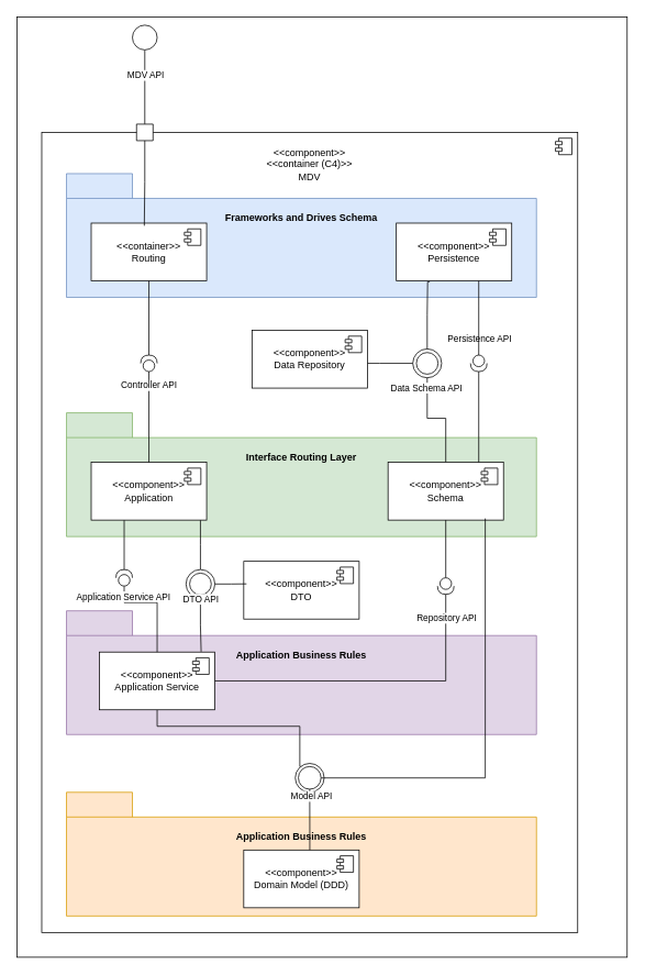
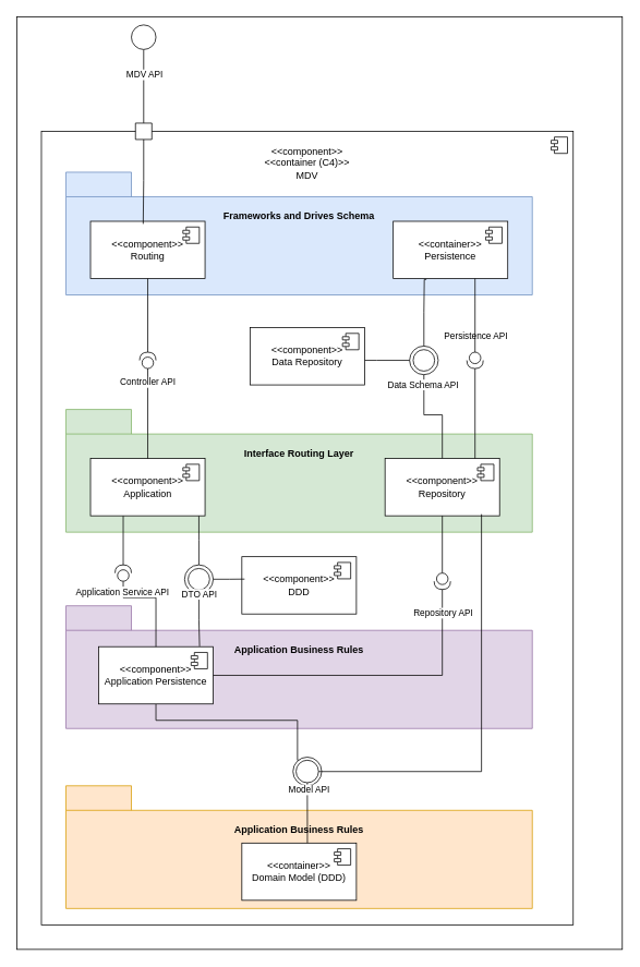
  <mxCell id="0" />
  <mxCell id="1" value="Untitled Layer" parent="0" />
  <mxCell id="2" value="" style="rounded=0;whiteSpace=wrap;html=1;" parent="1" vertex="1"><mxGeometry x="360" y="280" width="120" height="60" as="geometry" /></mxCell>
  <mxCell id="3" value="" style="rounded=0;whiteSpace=wrap;html=1;" parent="1" vertex="1"><mxGeometry x="360" y="280" width="120" height="60" as="geometry" /></mxCell>
  <mxCell id="4" value="" style="rounded=0;whiteSpace=wrap;html=1;" parent="1" vertex="1"><mxGeometry x="360" y="280" width="120" height="60" as="geometry" /></mxCell>
  <mxCell id="5" value="" style="rounded=0;whiteSpace=wrap;html=1;" parent="1" vertex="1"><mxGeometry x="20" y="20" width="740" height="1140" as="geometry" /></mxCell>
  <mxCell id="6" parent="0" />
  <mxCell id="7" value="&amp;lt;&amp;lt;component&amp;gt;&amp;gt;&lt;div&gt;&amp;lt;&amp;lt;container (C4)&amp;gt;&amp;gt;&lt;/div&gt;&lt;div&gt;MDV&lt;/div&gt;&lt;div&gt;&lt;br&gt;&lt;/div&gt;&lt;div&gt;&lt;br&gt;&lt;/div&gt;&lt;div&gt;&lt;br&gt;&lt;/div&gt;&lt;div&gt;&lt;br&gt;&lt;/div&gt;&lt;div&gt;&lt;br&gt;&lt;/div&gt;&lt;div&gt;&lt;br&gt;&lt;/div&gt;&lt;div&gt;&lt;br&gt;&lt;/div&gt;&lt;div&gt;&lt;br&gt;&lt;/div&gt;&lt;div&gt;&lt;br&gt;&lt;/div&gt;&lt;div&gt;&lt;br&gt;&lt;/div&gt;&lt;div&gt;&lt;br&gt;&lt;/div&gt;&lt;div&gt;&lt;br&gt;&lt;/div&gt;&lt;div&gt;&lt;br&gt;&lt;/div&gt;&lt;div&gt;&lt;br&gt;&lt;/div&gt;&lt;div&gt;&lt;br&gt;&lt;/div&gt;&lt;div&gt;&lt;br&gt;&lt;/div&gt;&lt;div&gt;&lt;br&gt;&lt;/div&gt;&lt;div&gt;&lt;br&gt;&lt;/div&gt;&lt;div&gt;&lt;br&gt;&lt;/div&gt;&lt;div&gt;&lt;br&gt;&lt;/div&gt;&lt;div&gt;&lt;br&gt;&lt;/div&gt;&lt;div&gt;&lt;br&gt;&lt;/div&gt;&lt;div&gt;&lt;br&gt;&lt;/div&gt;&lt;div&gt;&lt;br&gt;&lt;/div&gt;&lt;div&gt;&lt;br&gt;&lt;/div&gt;&lt;div&gt;&lt;br&gt;&lt;/div&gt;&lt;div&gt;&lt;br&gt;&lt;/div&gt;&lt;div&gt;&lt;br&gt;&lt;/div&gt;&lt;div&gt;&lt;br&gt;&lt;/div&gt;&lt;div&gt;&lt;br&gt;&lt;/div&gt;&lt;div&gt;&lt;br&gt;&lt;/div&gt;&lt;div&gt;&lt;br&gt;&lt;/div&gt;&lt;div&gt;&lt;br&gt;&lt;/div&gt;&lt;div&gt;&lt;br&gt;&lt;/div&gt;&lt;div&gt;&lt;br&gt;&lt;/div&gt;&lt;div&gt;&lt;br&gt;&lt;/div&gt;&lt;div&gt;&lt;br&gt;&lt;/div&gt;&lt;div&gt;&lt;br&gt;&lt;/div&gt;&lt;div&gt;&lt;br&gt;&lt;/div&gt;&lt;div&gt;&lt;br&gt;&lt;/div&gt;&lt;div&gt;&lt;br&gt;&lt;/div&gt;&lt;div&gt;&lt;br&gt;&lt;/div&gt;&lt;div&gt;&lt;br&gt;&lt;/div&gt;&lt;div&gt;&lt;br&gt;&lt;/div&gt;&lt;div&gt;&lt;br&gt;&lt;/div&gt;&lt;div&gt;&lt;br&gt;&lt;/div&gt;&lt;div&gt;&lt;br&gt;&lt;/div&gt;&lt;div&gt;&lt;br&gt;&lt;/div&gt;&lt;div&gt;&lt;br&gt;&lt;/div&gt;&lt;div&gt;&lt;br&gt;&lt;/div&gt;&lt;div&gt;&lt;br&gt;&lt;/div&gt;&lt;div&gt;&lt;br&gt;&lt;/div&gt;&lt;div&gt;&lt;br&gt;&lt;/div&gt;&lt;div&gt;&lt;br&gt;&lt;/div&gt;&lt;div&gt;&lt;br&gt;&lt;/div&gt;&lt;div&gt;&lt;br&gt;&lt;/div&gt;&lt;div&gt;&lt;br&gt;&lt;/div&gt;&lt;div&gt;&lt;br&gt;&lt;/div&gt;&lt;div&gt;&lt;br&gt;&lt;/div&gt;&lt;div&gt;&lt;br&gt;&lt;/div&gt;&lt;div&gt;&lt;br&gt;&lt;/div&gt;&lt;div&gt;&lt;br&gt;&lt;/div&gt;" style="html=1;dropTarget=0;whiteSpace=wrap;" parent="6" vertex="1"><mxGeometry x="50" y="160" width="650" height="970" as="geometry" /></mxCell>
  <mxCell id="8" value="" style="shape=module;jettyWidth=8;jettyHeight=4;" parent="7" vertex="1"><mxGeometry x="1" width="20" height="20" relative="1" as="geometry"><mxPoint x="-27" y="7" as="offset" /></mxGeometry></mxCell>
  <mxCell id="9" value="Frameworks and Drives Schema&lt;div&gt;&lt;br&gt;&lt;/div&gt;&lt;div&gt;&lt;br&gt;&lt;/div&gt;&lt;div&gt;&lt;br&gt;&lt;/div&gt;&lt;div&gt;&lt;br&gt;&lt;/div&gt;&lt;div&gt;&lt;br&gt;&lt;/div&gt;" style="shape=folder;fontStyle=1;tabWidth=80;tabHeight=30;tabPosition=left;html=1;boundedLbl=1;whiteSpace=wrap;fillColor=#dae8fc;strokeColor=#6c8ebf;" parent="6" vertex="1"><mxGeometry x="80" y="210" width="570" height="150" as="geometry" /></mxCell>
  <mxCell id="10" value="Interface Routing Layer&lt;div&gt;&lt;br&gt;&lt;/div&gt;&lt;div&gt;&lt;br&gt;&lt;/div&gt;&lt;div&gt;&lt;br&gt;&lt;/div&gt;&lt;div&gt;&lt;br&gt;&lt;/div&gt;&lt;div&gt;&lt;br&gt;&lt;/div&gt;" style="shape=folder;fontStyle=1;tabWidth=80;tabHeight=30;tabPosition=left;html=1;boundedLbl=1;whiteSpace=wrap;fillColor=#d5e8d4;strokeColor=#82b366;" parent="6" vertex="1"><mxGeometry x="80" y="500" width="570" height="150" as="geometry" /></mxCell>
  <mxCell id="11" value="Application Business Rules&lt;div&gt;&lt;br&gt;&lt;/div&gt;&lt;div&gt;&lt;br&gt;&lt;/div&gt;&lt;div&gt;&lt;br&gt;&lt;/div&gt;&lt;div&gt;&lt;br&gt;&lt;/div&gt;&lt;div&gt;&lt;br&gt;&lt;/div&gt;" style="shape=folder;fontStyle=1;tabWidth=80;tabHeight=30;tabPosition=left;html=1;boundedLbl=1;whiteSpace=wrap;fillColor=#e1d5e7;strokeColor=#9673a6;" parent="6" vertex="1"><mxGeometry x="80" y="740" width="570" height="150" as="geometry" /></mxCell>
  <mxCell id="12" value="Application Business Rules&lt;div&gt;&lt;br&gt;&lt;/div&gt;&lt;div&gt;&lt;br&gt;&lt;/div&gt;&lt;div&gt;&lt;br&gt;&lt;/div&gt;&lt;div&gt;&lt;br&gt;&lt;/div&gt;&lt;div&gt;&lt;br&gt;&lt;/div&gt;" style="shape=folder;fontStyle=1;tabWidth=80;tabHeight=30;tabPosition=left;html=1;boundedLbl=1;whiteSpace=wrap;fillColor=#ffe6cc;strokeColor=#d79b00;" parent="6" vertex="1"><mxGeometry x="80" y="960" width="570" height="150" as="geometry" /></mxCell>
- <mxCell id="13" value="&amp;lt;&amp;lt;container&amp;gt;&amp;gt;&lt;div&gt;Routing&lt;/div&gt;" style="html=1;dropTarget=0;whiteSpace=wrap;" parent="6" vertex="1"><mxGeometry x="110" y="270" width="140" height="70" as="geometry" /></mxCell>
+ <mxCell id="13" value="&amp;lt;&amp;lt;component&amp;gt;&amp;gt;&lt;div&gt;Routing&lt;/div&gt;" style="html=1;dropTarget=0;whiteSpace=wrap;" parent="6" vertex="1"><mxGeometry x="110" y="270" width="140" height="70" as="geometry" /></mxCell>
  <mxCell id="14" value="" style="shape=module;jettyWidth=8;jettyHeight=4;" parent="13" vertex="1"><mxGeometry x="1" width="20" height="20" relative="1" as="geometry"><mxPoint x="-27" y="7" as="offset" /></mxGeometry></mxCell>
  <mxCell id="15" style="edgeStyle=orthogonalEdgeStyle;rounded=0;orthogonalLoop=1;jettySize=auto;html=1;endArrow=none;endFill=0;" parent="6" source="17" target="42" edge="1"><mxGeometry relative="1" as="geometry"><Array as="points"><mxPoint x="150" y="650" /><mxPoint x="150" y="650" /></Array></mxGeometry></mxCell>
  <mxCell id="16" style="edgeStyle=orthogonalEdgeStyle;rounded=0;orthogonalLoop=1;jettySize=auto;html=1;entryX=0.5;entryY=0;entryDx=0;entryDy=0;endArrow=none;endFill=0;" parent="6" source="17" target="57" edge="1"><mxGeometry relative="1" as="geometry"><Array as="points"><mxPoint x="243" y="660" /></Array></mxGeometry></mxCell>
  <mxCell id="17" value="&amp;lt;&amp;lt;component&amp;gt;&amp;gt;&lt;div&gt;Application&lt;/div&gt;" style="html=1;dropTarget=0;whiteSpace=wrap;" parent="6" vertex="1"><mxGeometry x="110" y="560" width="140" height="70" as="geometry" /></mxCell>
  <mxCell id="18" value="" style="shape=module;jettyWidth=8;jettyHeight=4;" parent="17" vertex="1"><mxGeometry x="1" width="20" height="20" relative="1" as="geometry"><mxPoint x="-27" y="7" as="offset" /></mxGeometry></mxCell>
  <mxCell id="19" style="edgeStyle=orthogonalEdgeStyle;rounded=0;orthogonalLoop=1;jettySize=auto;html=1;entryX=0.5;entryY=0;entryDx=0;entryDy=0;endArrow=none;endFill=0;" parent="6" source="20" target="55" edge="1"><mxGeometry relative="1" as="geometry"><Array as="points"><mxPoint x="190" y="880" /><mxPoint x="363" y="880" /><mxPoint x="363" y="929" /></Array></mxGeometry></mxCell>
- <mxCell id="20" value="&amp;lt;&amp;lt;component&amp;gt;&amp;gt;&lt;div&gt;Application Service&lt;/div&gt;" style="html=1;dropTarget=0;whiteSpace=wrap;" parent="6" vertex="1"><mxGeometry x="120" y="790" width="140" height="70" as="geometry" /></mxCell>
+ <mxCell id="20" value="&amp;lt;&amp;lt;component&amp;gt;&amp;gt;&lt;div&gt;Application Persistence&lt;/div&gt;" style="html=1;dropTarget=0;whiteSpace=wrap;" parent="6" vertex="1"><mxGeometry x="120" y="790" width="140" height="70" as="geometry" /></mxCell>
  <mxCell id="21" value="" style="shape=module;jettyWidth=8;jettyHeight=4;" parent="20" vertex="1"><mxGeometry x="1" width="20" height="20" relative="1" as="geometry"><mxPoint x="-27" y="7" as="offset" /></mxGeometry></mxCell>
- <mxCell id="22" value="&amp;lt;&amp;lt;component&amp;gt;&amp;gt;&lt;div&gt;Domain Model (DDD)&lt;/div&gt;" style="html=1;dropTarget=0;whiteSpace=wrap;" parent="6" vertex="1"><mxGeometry x="295" y="1030" width="140" height="70" as="geometry" /></mxCell>
+ <mxCell id="22" value="&amp;lt;&amp;lt;container&amp;gt;&amp;gt;&lt;div&gt;Domain Model (DDD)&lt;/div&gt;" style="html=1;dropTarget=0;whiteSpace=wrap;" parent="6" vertex="1"><mxGeometry x="295" y="1030" width="140" height="70" as="geometry" /></mxCell>
  <mxCell id="23" value="" style="shape=module;jettyWidth=8;jettyHeight=4;" parent="22" vertex="1"><mxGeometry x="1" width="20" height="20" relative="1" as="geometry"><mxPoint x="-27" y="7" as="offset" /></mxGeometry></mxCell>
  <mxCell id="24" style="edgeStyle=orthogonalEdgeStyle;rounded=0;orthogonalLoop=1;jettySize=auto;html=1;entryX=0.5;entryY=1;entryDx=0;entryDy=0;endArrow=none;endFill=0;" parent="6" source="26" target="63" edge="1"><mxGeometry relative="1" as="geometry" /></mxCell>
  <mxCell id="25" value="Data Schema API&amp;nbsp;" style="edgeLabel;html=1;align=center;verticalAlign=middle;resizable=0;points=[];" parent="24" vertex="1" connectable="0"><mxGeometry x="0.819" relative="1" as="geometry"><mxPoint y="5" as="offset" /></mxGeometry></mxCell>
- <mxCell id="26" value="&amp;lt;&amp;lt;component&amp;gt;&amp;gt;&lt;div&gt;Schema&lt;/div&gt;" style="html=1;dropTarget=0;whiteSpace=wrap;" parent="6" vertex="1"><mxGeometry x="470" y="560" width="140" height="70" as="geometry" /></mxCell>
+ <mxCell id="26" value="&amp;lt;&amp;lt;component&amp;gt;&amp;gt;&lt;div&gt;Repository&lt;/div&gt;" style="html=1;dropTarget=0;whiteSpace=wrap;" parent="6" vertex="1"><mxGeometry x="470" y="560" width="140" height="70" as="geometry" /></mxCell>
  <mxCell id="27" value="" style="shape=module;jettyWidth=8;jettyHeight=4;" parent="26" vertex="1"><mxGeometry x="1" width="20" height="20" relative="1" as="geometry"><mxPoint x="-27" y="7" as="offset" /></mxGeometry></mxCell>
- <mxCell id="28" value="&amp;lt;&amp;lt;component&amp;gt;&amp;gt;&lt;div&gt;DTO&lt;/div&gt;" style="html=1;dropTarget=0;whiteSpace=wrap;" parent="6" vertex="1"><mxGeometry x="295" y="680" width="140" height="70" as="geometry" /></mxCell>
+ <mxCell id="28" value="&amp;lt;&amp;lt;component&amp;gt;&amp;gt;&lt;div&gt;DDD&lt;/div&gt;" style="html=1;dropTarget=0;whiteSpace=wrap;" parent="6" vertex="1"><mxGeometry x="295" y="680" width="140" height="70" as="geometry" /></mxCell>
  <mxCell id="29" value="" style="shape=module;jettyWidth=8;jettyHeight=4;" parent="28" vertex="1"><mxGeometry x="1" width="20" height="20" relative="1" as="geometry"><mxPoint x="-27" y="7" as="offset" /></mxGeometry></mxCell>
  <mxCell id="30" style="edgeStyle=orthogonalEdgeStyle;rounded=0;orthogonalLoop=1;jettySize=auto;html=1;entryX=0;entryY=0.5;entryDx=0;entryDy=0;endArrow=none;endFill=0;" parent="6" source="31" target="63" edge="1"><mxGeometry relative="1" as="geometry"><Array as="points"><mxPoint x="460" y="440" /><mxPoint x="460" y="440" /></Array></mxGeometry></mxCell>
  <mxCell id="31" value="&amp;lt;&amp;lt;component&amp;gt;&amp;gt;&lt;div&gt;Data Repository&lt;/div&gt;" style="html=1;dropTarget=0;whiteSpace=wrap;" parent="6" vertex="1"><mxGeometry x="305" y="400" width="140" height="70" as="geometry" /></mxCell>
  <mxCell id="32" value="" style="shape=module;jettyWidth=8;jettyHeight=4;" parent="31" vertex="1"><mxGeometry x="1" width="20" height="20" relative="1" as="geometry"><mxPoint x="-27" y="7" as="offset" /></mxGeometry></mxCell>
- <mxCell id="33" value="&amp;lt;&amp;lt;component&amp;gt;&amp;gt;&lt;div&gt;Persistence&lt;/div&gt;" style="html=1;dropTarget=0;whiteSpace=wrap;" parent="6" vertex="1"><mxGeometry x="480" y="270" width="140" height="70" as="geometry" /></mxCell>
+ <mxCell id="33" value="&amp;lt;&amp;lt;container&amp;gt;&amp;gt;&lt;div&gt;Persistence&lt;/div&gt;" style="html=1;dropTarget=0;whiteSpace=wrap;" parent="6" vertex="1"><mxGeometry x="480" y="270" width="140" height="70" as="geometry" /></mxCell>
  <mxCell id="34" value="" style="shape=module;jettyWidth=8;jettyHeight=4;" parent="33" vertex="1"><mxGeometry x="1" width="20" height="20" relative="1" as="geometry"><mxPoint x="-27" y="7" as="offset" /></mxGeometry></mxCell>
  <mxCell id="35" value="" style="ellipse;whiteSpace=wrap;html=1;align=center;aspect=fixed;fillColor=none;strokeColor=none;resizable=0;perimeter=centerPerimeter;rotatable=0;allowArrows=0;points=[];outlineConnect=1;" parent="6" vertex="1"><mxGeometry x="160" y="420" width="10" height="10" as="geometry" /></mxCell>
  <mxCell id="36" style="edgeStyle=orthogonalEdgeStyle;rounded=0;orthogonalLoop=1;jettySize=auto;html=1;entryX=0.5;entryY=0;entryDx=0;entryDy=0;endArrow=none;endFill=0;" parent="6" source="38" target="17" edge="1"><mxGeometry relative="1" as="geometry" /></mxCell>
  <mxCell id="37" value="Controller API" style="edgeLabel;html=1;align=center;verticalAlign=middle;resizable=0;points=[];" parent="36" vertex="1" connectable="0"><mxGeometry x="-0.705" y="-1" relative="1" as="geometry"><mxPoint as="offset" /></mxGeometry></mxCell>
  <mxCell id="38" value="" style="shape=providedRequiredInterface;html=1;verticalLabelPosition=bottom;sketch=0;rotation=-90;" parent="6" vertex="1"><mxGeometry x="170" y="430" width="20" height="20" as="geometry" /></mxCell>
  <mxCell id="39" style="edgeStyle=orthogonalEdgeStyle;rounded=0;orthogonalLoop=1;jettySize=auto;html=1;entryX=1;entryY=0.5;entryDx=0;entryDy=0;entryPerimeter=0;endArrow=none;endFill=0;" parent="6" source="13" target="38" edge="1"><mxGeometry relative="1" as="geometry" /></mxCell>
  <mxCell id="40" style="edgeStyle=orthogonalEdgeStyle;rounded=0;orthogonalLoop=1;jettySize=auto;html=1;entryX=0.5;entryY=0;entryDx=0;entryDy=0;endArrow=none;endFill=0;" parent="6" source="42" target="20" edge="1"><mxGeometry relative="1" as="geometry"><Array as="points"><mxPoint x="150" y="730" /><mxPoint x="190" y="730" /></Array></mxGeometry></mxCell>
  <mxCell id="41" value="Application Service API" style="edgeLabel;html=1;align=center;verticalAlign=middle;resizable=0;points=[];" parent="40" vertex="1" connectable="0"><mxGeometry x="-0.794" y="-2" relative="1" as="geometry"><mxPoint as="offset" /></mxGeometry></mxCell>
  <mxCell id="42" value="" style="shape=providedRequiredInterface;html=1;verticalLabelPosition=bottom;sketch=0;rotation=-90;" parent="6" vertex="1"><mxGeometry x="140" y="690" width="20" height="20" as="geometry" /></mxCell>
  <mxCell id="43" value="" style="ellipse;whiteSpace=wrap;html=1;align=center;aspect=fixed;fillColor=none;strokeColor=none;resizable=0;perimeter=centerPerimeter;rotatable=0;allowArrows=0;points=[];outlineConnect=1;" parent="6" vertex="1"><mxGeometry x="370" y="980" width="10" height="10" as="geometry" /></mxCell>
  <mxCell id="44" style="edgeStyle=orthogonalEdgeStyle;rounded=0;orthogonalLoop=1;jettySize=auto;html=1;endArrow=none;endFill=0;" parent="6" source="45" target="26" edge="1"><mxGeometry relative="1" as="geometry" /></mxCell>
  <mxCell id="45" value="" style="shape=providedRequiredInterface;html=1;verticalLabelPosition=bottom;sketch=0;rotation=90;" parent="6" vertex="1"><mxGeometry x="530" y="700" width="20" height="20" as="geometry" /></mxCell>
  <mxCell id="46" style="edgeStyle=orthogonalEdgeStyle;rounded=0;orthogonalLoop=1;jettySize=auto;html=1;entryX=1;entryY=0.5;entryDx=0;entryDy=0;entryPerimeter=0;endArrow=none;endFill=0;" parent="6" source="20" target="45" edge="1"><mxGeometry relative="1" as="geometry" /></mxCell>
  <mxCell id="47" value="Repository API" style="edgeLabel;html=1;align=center;verticalAlign=middle;resizable=0;points=[];" parent="46" vertex="1" connectable="0"><mxGeometry x="0.856" relative="1" as="geometry"><mxPoint as="offset" /></mxGeometry></mxCell>
  <mxCell id="48" value="" style="shape=providedRequiredInterface;html=1;verticalLabelPosition=bottom;sketch=0;rotation=90;" parent="6" vertex="1"><mxGeometry x="570" y="430" width="20" height="20" as="geometry" /></mxCell>
  <mxCell id="49" style="edgeStyle=orthogonalEdgeStyle;rounded=0;orthogonalLoop=1;jettySize=auto;html=1;entryX=1;entryY=0.5;entryDx=0;entryDy=0;entryPerimeter=0;endArrow=none;endFill=0;" parent="6" source="26" target="48" edge="1"><mxGeometry relative="1" as="geometry"><Array as="points"><mxPoint x="580" y="530" /><mxPoint x="580" y="530" /></Array></mxGeometry></mxCell>
  <mxCell id="50" value="Persistence API" style="edgeLabel;html=1;align=center;verticalAlign=middle;resizable=0;points=[];" parent="49" vertex="1" connectable="0"><mxGeometry x="0.641" y="2" relative="1" as="geometry"><mxPoint x="2" y="-60" as="offset" /></mxGeometry></mxCell>
  <mxCell id="51" style="edgeStyle=orthogonalEdgeStyle;rounded=0;orthogonalLoop=1;jettySize=auto;html=1;endArrow=none;endFill=0;" parent="6" source="48" target="33" edge="1"><mxGeometry relative="1" as="geometry"><Array as="points"><mxPoint x="580" y="370" /><mxPoint x="580" y="370" /></Array></mxGeometry></mxCell>
  <mxCell id="52" value="" style="ellipse;whiteSpace=wrap;html=1;aspect=fixed;" parent="6" vertex="1"><mxGeometry x="357.5" y="925" width="35" height="35" as="geometry" /></mxCell>
  <mxCell id="53" style="edgeStyle=orthogonalEdgeStyle;rounded=0;orthogonalLoop=1;jettySize=auto;html=1;endArrow=none;endFill=0;" parent="6" source="55" target="22" edge="1"><mxGeometry relative="1" as="geometry"><Array as="points"><mxPoint x="375" y="1010" /><mxPoint x="375" y="1010" /></Array></mxGeometry></mxCell>
  <mxCell id="54" value="Model API" style="edgeLabel;html=1;align=center;verticalAlign=middle;resizable=0;points=[];" parent="53" vertex="1" connectable="0"><mxGeometry x="-0.779" y="1" relative="1" as="geometry"><mxPoint as="offset" /></mxGeometry></mxCell>
  <mxCell id="55" value="" style="ellipse;whiteSpace=wrap;html=1;aspect=fixed;" parent="6" vertex="1"><mxGeometry x="361.25" y="928.75" width="27.5" height="27.5" as="geometry" /></mxCell>
  <mxCell id="56" style="edgeStyle=orthogonalEdgeStyle;rounded=0;orthogonalLoop=1;jettySize=auto;html=1;entryX=0.842;entryY=0.972;entryDx=0;entryDy=0;entryPerimeter=0;endArrow=none;endFill=0;" parent="6" source="55" target="26" edge="1"><mxGeometry relative="1" as="geometry" /></mxCell>
  <mxCell id="57" value="" style="ellipse;whiteSpace=wrap;html=1;aspect=fixed;" parent="6" vertex="1"><mxGeometry x="225" y="690" width="35" height="35" as="geometry" /></mxCell>
  <mxCell id="58" value="" style="ellipse;whiteSpace=wrap;html=1;aspect=fixed;" parent="6" vertex="1"><mxGeometry x="229.38" y="694.38" width="26.25" height="26.25" as="geometry" /></mxCell>
  <mxCell id="59" style="edgeStyle=orthogonalEdgeStyle;rounded=0;orthogonalLoop=1;jettySize=auto;html=1;entryX=0.024;entryY=0.391;entryDx=0;entryDy=0;entryPerimeter=0;endArrow=none;endFill=0;" parent="6" source="57" target="28" edge="1"><mxGeometry relative="1" as="geometry" /></mxCell>
  <mxCell id="60" style="edgeStyle=orthogonalEdgeStyle;rounded=0;orthogonalLoop=1;jettySize=auto;html=1;entryX=0.881;entryY=-0.007;entryDx=0;entryDy=0;entryPerimeter=0;endArrow=none;endFill=0;" parent="6" source="57" target="20" edge="1"><mxGeometry relative="1" as="geometry" /></mxCell>
  <mxCell id="61" value="DTO API" style="edgeLabel;html=1;align=center;verticalAlign=middle;resizable=0;points=[];" parent="60" vertex="1" connectable="0"><mxGeometry x="-0.819" y="-1" relative="1" as="geometry"><mxPoint x="1" y="-6" as="offset" /></mxGeometry></mxCell>
  <mxCell id="62" value="" style="ellipse;whiteSpace=wrap;html=1;aspect=fixed;" parent="6" vertex="1"><mxGeometry x="500" y="422.5" width="35" height="35" as="geometry" /></mxCell>
  <mxCell id="63" value="" style="ellipse;whiteSpace=wrap;html=1;aspect=fixed;" parent="6" vertex="1"><mxGeometry x="504.38" y="426.87" width="26.25" height="26.25" as="geometry" /></mxCell>
  <mxCell id="64" style="edgeStyle=orthogonalEdgeStyle;rounded=0;orthogonalLoop=1;jettySize=auto;html=1;entryX=0.29;entryY=1.015;entryDx=0;entryDy=0;entryPerimeter=0;endArrow=none;endFill=0;" parent="6" source="62" target="33" edge="1"><mxGeometry relative="1" as="geometry"><Array as="points"><mxPoint x="518" y="381" /><mxPoint x="518" y="341" /></Array></mxGeometry></mxCell>
  <mxCell id="65" style="edgeStyle=orthogonalEdgeStyle;rounded=0;orthogonalLoop=1;jettySize=auto;html=1;endArrow=none;endFill=0;" parent="6" source="67" target="68" edge="1"><mxGeometry relative="1" as="geometry" /></mxCell>
  <mxCell id="66" value="MDV API" style="edgeLabel;html=1;align=center;verticalAlign=middle;resizable=0;points=[];" parent="65" vertex="1" connectable="0"><mxGeometry x="-0.802" y="-1" relative="1" as="geometry"><mxPoint x="1" y="21" as="offset" /></mxGeometry></mxCell>
  <mxCell id="67" value="" style="ellipse;whiteSpace=wrap;html=1;aspect=fixed;" parent="6" vertex="1"><mxGeometry x="160" y="30" width="30" height="30" as="geometry" /></mxCell>
  <mxCell id="68" value="" style="verticalLabelPosition=bottom;verticalAlign=top;html=1;shape=mxgraph.basic.rect;fillColor2=none;strokeWidth=1;size=20;indent=5;" parent="6" vertex="1"><mxGeometry x="165" y="150" width="20" height="20" as="geometry" /></mxCell>
  <mxCell id="69" style="edgeStyle=orthogonalEdgeStyle;rounded=0;orthogonalLoop=1;jettySize=auto;html=1;entryX=0.46;entryY=0.046;entryDx=0;entryDy=0;entryPerimeter=0;endArrow=none;endFill=0;" parent="6" source="68" target="13" edge="1"><mxGeometry relative="1" as="geometry" /></mxCell>
